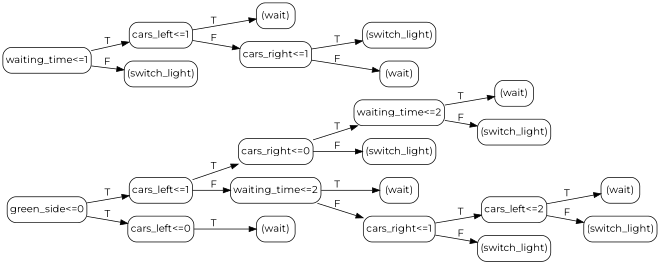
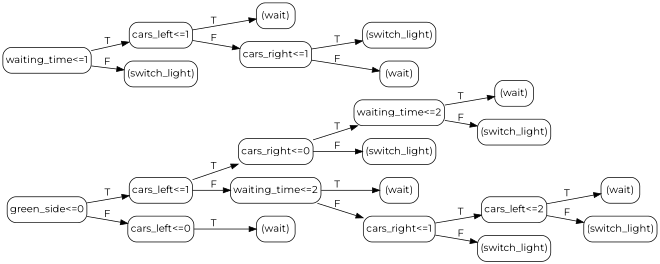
  digraph {
    fontname=Montserrat
    rankdir=LR
    node [fontname=Montserrat margin="0.05,0.05" shape=box style=rounded]
    edge [fontname=Montserrat]
    n1 [label="(wait)"]
    n2 [label="(switch_light)"]
    n3 [label="waiting_time<=2"]
    n4 [label="(switch_light)"]
    n5 [label="cars_right<=0"]
    n6 [label="(wait)"]
    n7 [label="(wait)"]
    n8 [label="(switch_light)"]
    n9 [label="cars_left<=2"]
    n10 [label="(switch_light)"]
    n11 [label="cars_right<=1"]
    n12 [label="waiting_time<=2"]
    n13 [label="cars_left<=1"]
    n14 [label="(wait)"]
    n15 [label="(wait)"]
    n16 [label="(switch_light)"]
    n17 [label="(wait)"]
    n18 [label="cars_right<=1"]
    n19 [label="cars_left<=1"]
    n20 [label="(switch_light)"]
    n21 [label="waiting_time<=1"]
    n22 [label="cars_left<=0"]
    n23 [label="green_side<=0"]
    n3 -> n1 [label=T]
    n3 -> n2 [label=F]
    n5 -> n3 [label=T]
    n5 -> n4 [label=F]
    n9 -> n7 [label=T]
    n9 -> n8 [label=F]
    n11 -> n9 [label=T]
    n11 -> n10 [label=F]
    n12 -> n6 [label=T]
    n12 -> n11 [label=F]
    n13 -> n5 [label=T]
    n13 -> n12 [label=F]
    n18 -> n16 [label=T]
    n18 -> n17 [label=F]
    n19 -> n15 [label=T]
    n19 -> n18 [label=F]
    n21 -> n19 [label=T]
    n21 -> n20 [label=F]
    n22 -> n14 [label=T]
    n23 -> n13 [label=T]
-   n23 -> n22 [label=T]
+   n23 -> n22 [label=F]
  }
